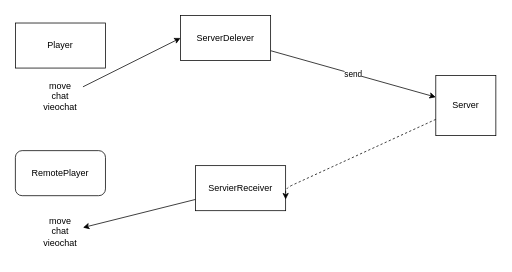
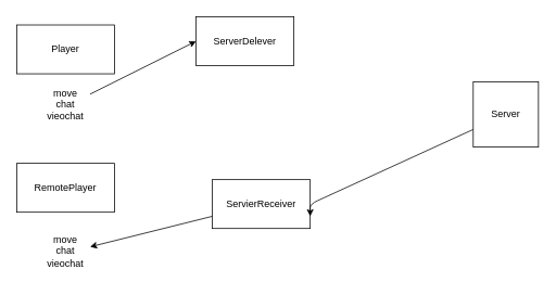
  <mxCell id="0" />
  <mxCell id="1" parent="0" />
  <mxCell id="2" value="Player" style="rounded=0;whiteSpace=wrap;html=1;" vertex="1" parent="1"><mxGeometry x="20" y="30" width="120" height="60" as="geometry" /></mxCell>
  <mxCell id="3" style="edgeStyle=none;html=1;entryX=0;entryY=0.5;entryDx=0;entryDy=0;" edge="1" parent="1" source="4" target="6"><mxGeometry relative="1" as="geometry" /></mxCell>
  <mxCell id="4" value="move&lt;br&gt;chat&lt;br&gt;vieochat" style="text;html=1;strokeColor=none;fillColor=none;align=center;verticalAlign=top;whiteSpace=wrap;rounded=0;" vertex="1" parent="1"><mxGeometry x="50" y="100" width="60" height="60" as="geometry" /></mxCell>
- <mxCell id="5" value="send" style="edgeStyle=none;html=1;" edge="1" parent="1" source="6" target="10"><mxGeometry relative="1" as="geometry" /></mxCell>
  <mxCell id="6" value="ServerDelever" style="rounded=0;whiteSpace=wrap;html=1;" vertex="1" parent="1"><mxGeometry x="240" y="20" width="120" height="60" as="geometry" /></mxCell>
  <mxCell id="7" style="edgeStyle=none;html=1;" edge="1" parent="1" source="8" target="12"><mxGeometry relative="1" as="geometry" /></mxCell>
  <mxCell id="8" value="ServierReceiver" style="rounded=0;whiteSpace=wrap;html=1;" vertex="1" parent="1"><mxGeometry x="260" y="220" width="120" height="60" as="geometry" /></mxCell>
- <mxCell id="9" style="edgeStyle=none;html=1;entryX=1;entryY=0.75;entryDx=0;entryDy=0;dashed=1;" edge="1" parent="1" source="10" target="8"><mxGeometry relative="1" as="geometry"><Array as="points"><mxPoint x="380" y="250" /></Array></mxGeometry></mxCell>
+ <mxCell id="9" style="edgeStyle=none;html=1;entryX=1;entryY=0.75;entryDx=0;entryDy=0;" edge="1" parent="1" source="10" target="8"><mxGeometry relative="1" as="geometry"><Array as="points"><mxPoint x="380" y="250" /></Array></mxGeometry></mxCell>
  <mxCell id="10" value="Server" style="whiteSpace=wrap;html=1;aspect=fixed;" vertex="1" parent="1"><mxGeometry x="580" y="100" width="80" height="80" as="geometry" /></mxCell>
- <mxCell id="11" value="RemotePlayer" style="whiteSpace=wrap;html=1;rounded=1;" vertex="1" parent="1"><mxGeometry x="20" y="200" width="120" height="60" as="geometry" /></mxCell>
+ <mxCell id="11" value="RemotePlayer" style="rounded=0;whiteSpace=wrap;html=1;" vertex="1" parent="1"><mxGeometry x="20" y="200" width="120" height="60" as="geometry" /></mxCell>
  <mxCell id="12" value="move&lt;br&gt;chat&lt;br&gt;vieochat" style="text;html=1;strokeColor=none;fillColor=none;align=center;verticalAlign=top;whiteSpace=wrap;rounded=0;" vertex="1" parent="1"><mxGeometry x="50" y="280" width="60" height="60" as="geometry" /></mxCell>
